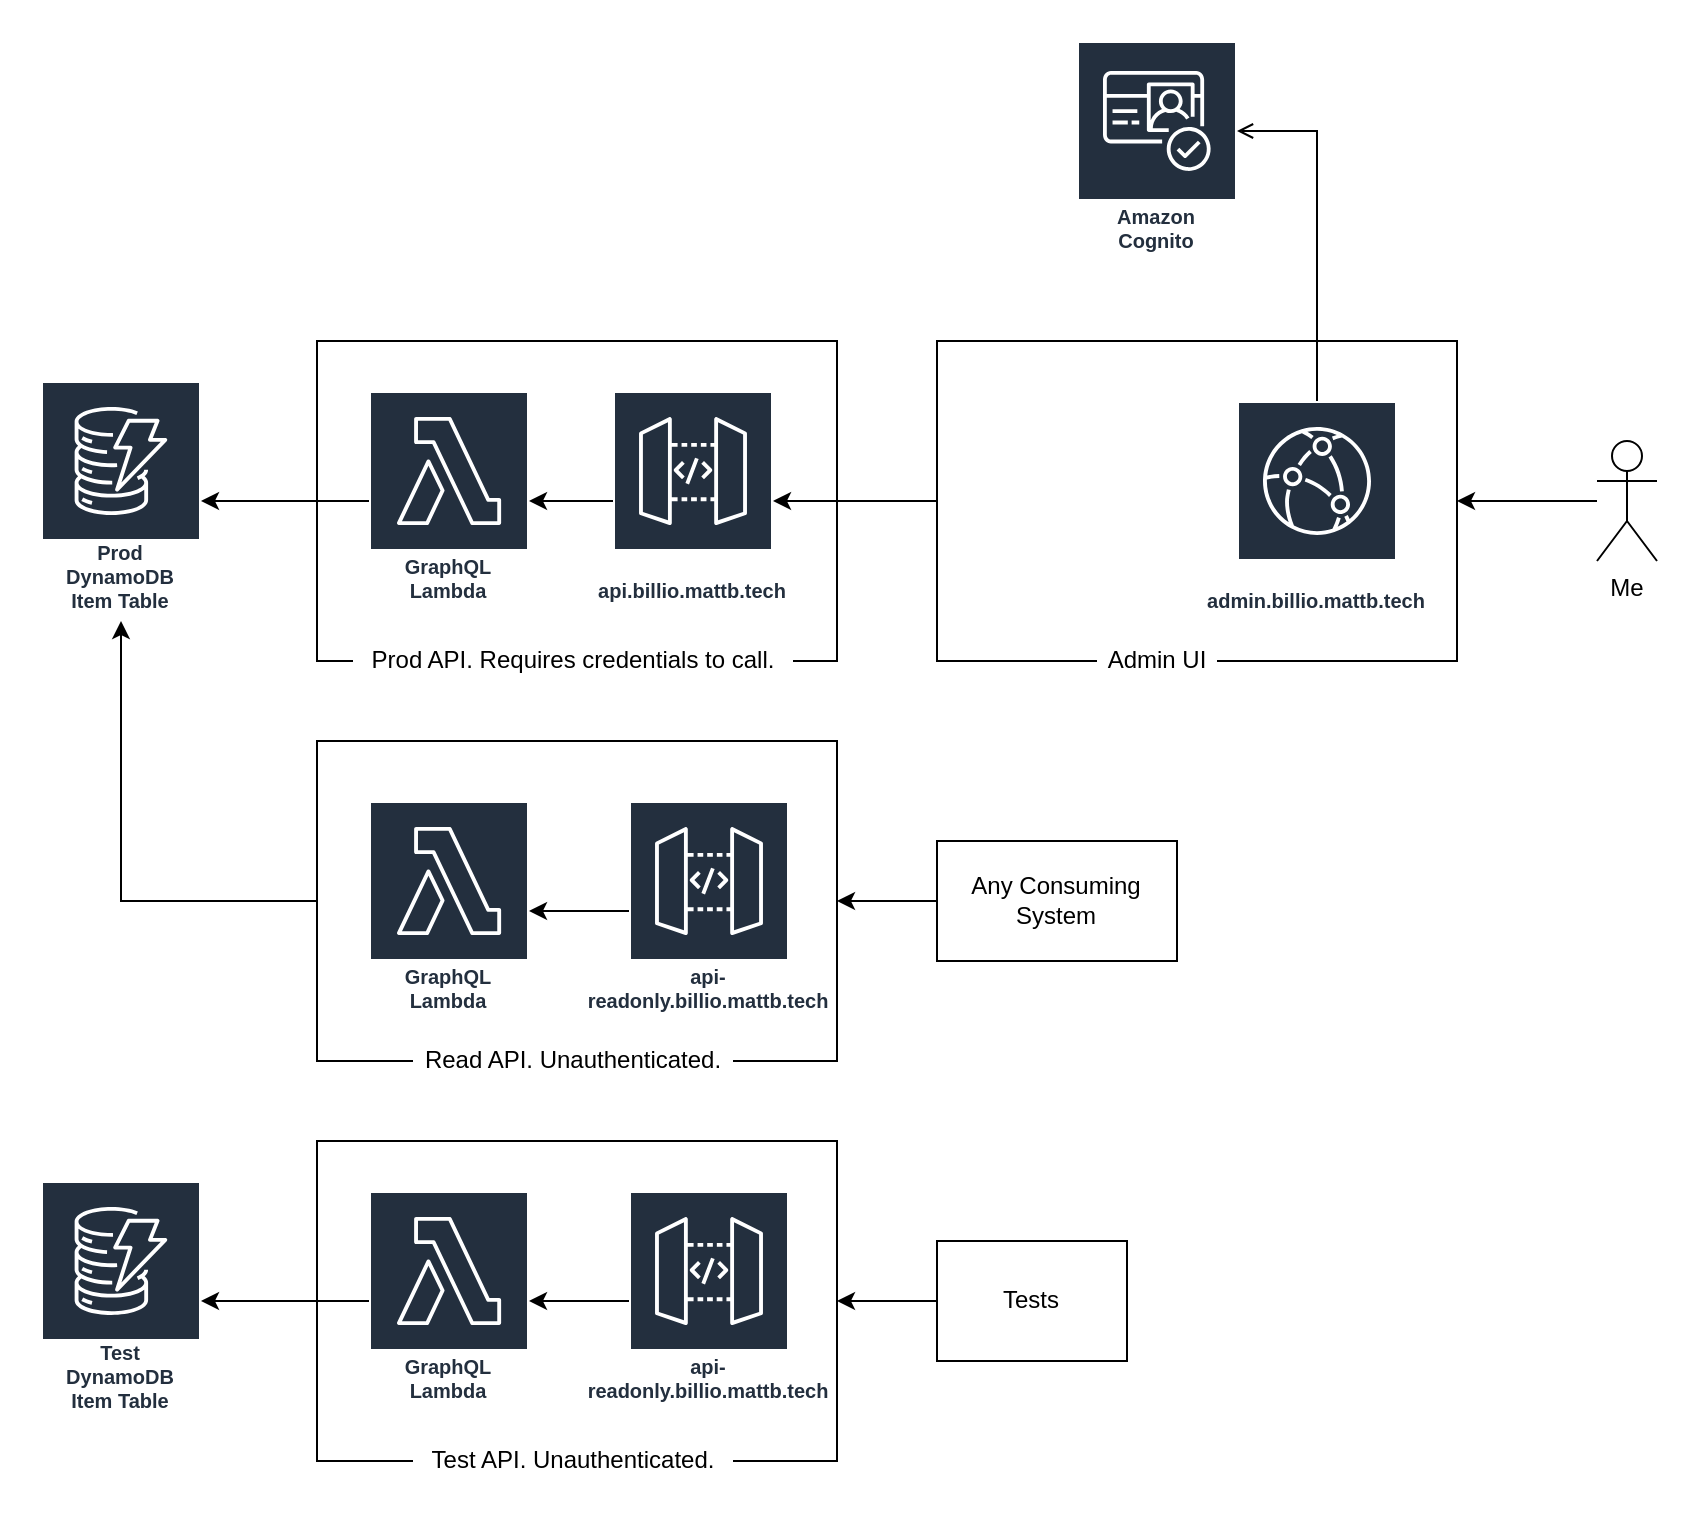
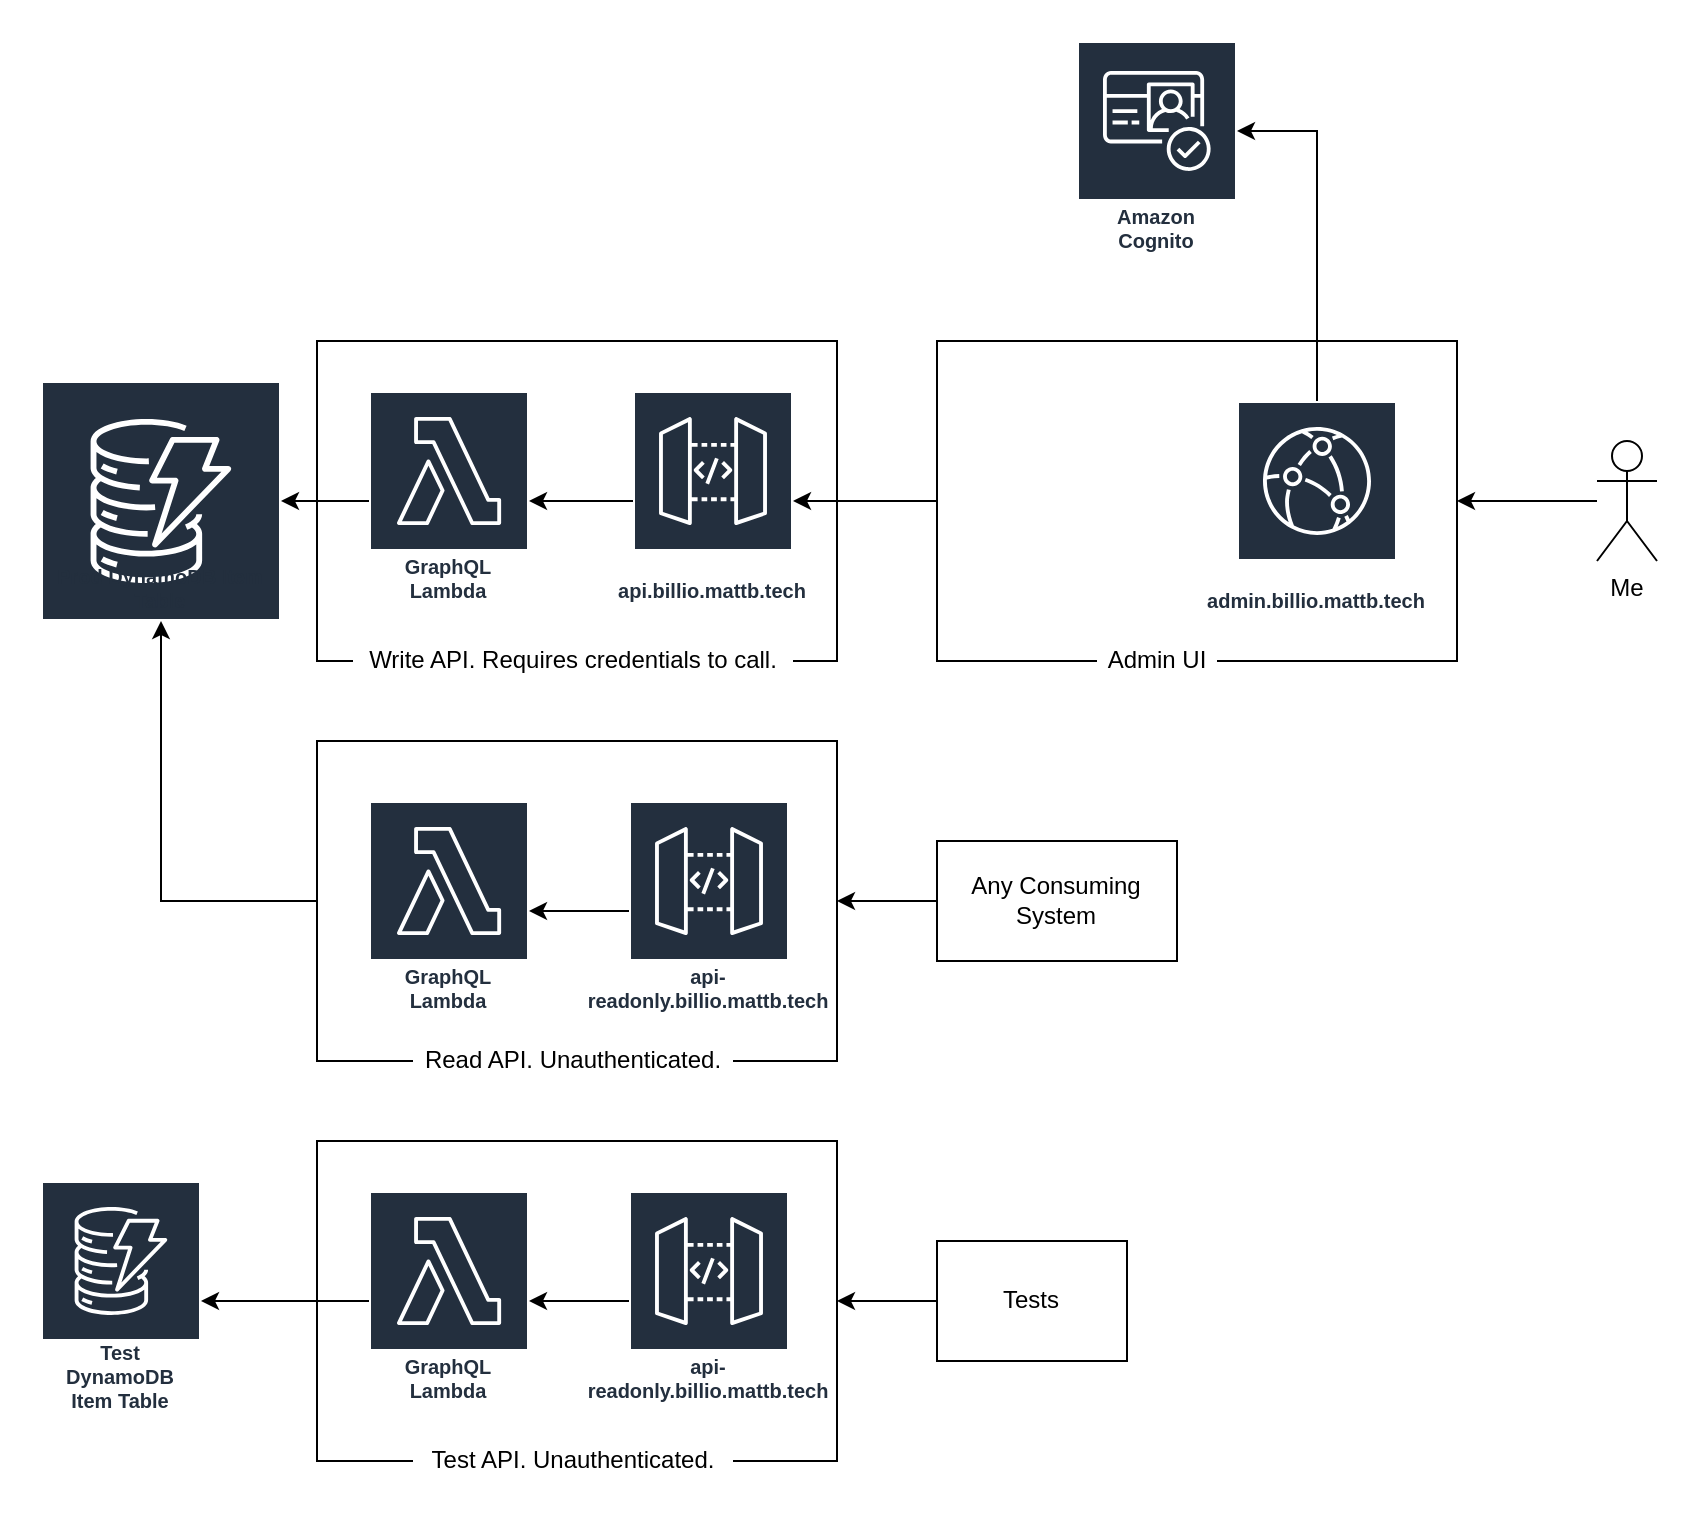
  <mxCell id="0" />
  <mxCell id="1" parent="0" />
  <mxCell id="2" value="" style="rounded=0;whiteSpace=wrap;html=1;fillColor=none;" vertex="1" parent="1"><mxGeometry x="468" y="170" width="260" height="160" as="geometry" /></mxCell>
  <mxCell id="3" value="" style="rounded=0;whiteSpace=wrap;html=1;fillColor=none;" vertex="1" parent="1"><mxGeometry x="158" y="570" width="260" height="160" as="geometry" /></mxCell>
  <mxCell id="4" value="" style="rounded=0;whiteSpace=wrap;html=1;fillColor=none;" vertex="1" parent="1"><mxGeometry x="158" y="370" width="260" height="160" as="geometry" /></mxCell>
  <mxCell id="5" value="" style="rounded=0;whiteSpace=wrap;html=1;fillColor=none;" vertex="1" parent="1"><mxGeometry x="158" y="170" width="260" height="160" as="geometry" /></mxCell>
- <mxCell id="6" value="Prod DynamoDB Item Table" style="outlineConnect=0;fontColor=#232F3E;gradientColor=none;strokeColor=#ffffff;fillColor=#232F3E;dashed=0;verticalLabelPosition=middle;verticalAlign=bottom;align=center;html=1;whiteSpace=wrap;fontSize=10;fontStyle=1;spacing=3;shape=mxgraph.aws4.productIcon;prIcon=mxgraph.aws4.dynamodb;" vertex="1" parent="1"><mxGeometry x="20" y="190" width="80" height="120" as="geometry" /></mxCell>
+ <mxCell id="6" value="Prod DynamoDB Item Table" style="outlineConnect=0;fontColor=#232F3E;gradientColor=none;strokeColor=#ffffff;fillColor=#232F3E;dashed=0;verticalLabelPosition=middle;verticalAlign=bottom;align=center;html=1;whiteSpace=wrap;fontSize=10;fontStyle=1;spacing=3;shape=mxgraph.aws4.productIcon;prIcon=mxgraph.aws4.dynamodb;" vertex="1" parent="1"><mxGeometry x="20" y="190" width="120" height="120" as="geometry" /></mxCell>
  <mxCell id="7" value="" style="edgeStyle=orthogonalEdgeStyle;rounded=0;orthogonalLoop=1;jettySize=auto;html=1;" edge="1" parent="1" source="8" target="6"><mxGeometry relative="1" as="geometry" /></mxCell>
  <mxCell id="8" value="GraphQL Lambda" style="outlineConnect=0;fontColor=#232F3E;gradientColor=none;strokeColor=#ffffff;fillColor=#232F3E;dashed=0;verticalLabelPosition=middle;verticalAlign=bottom;align=center;html=1;whiteSpace=wrap;fontSize=10;fontStyle=1;spacing=3;shape=mxgraph.aws4.productIcon;prIcon=mxgraph.aws4.lambda;" vertex="1" parent="1"><mxGeometry x="184" y="195" width="80" height="110" as="geometry" /></mxCell>
  <mxCell id="9" value="" style="edgeStyle=orthogonalEdgeStyle;rounded=0;orthogonalLoop=1;jettySize=auto;html=1;" edge="1" parent="1" source="10" target="8"><mxGeometry relative="1" as="geometry" /></mxCell>
- <mxCell id="10" value="api.billio.mattb.tech" style="outlineConnect=0;fontColor=#232F3E;gradientColor=none;strokeColor=#ffffff;fillColor=#232F3E;dashed=0;verticalLabelPosition=middle;verticalAlign=bottom;align=center;html=1;whiteSpace=wrap;fontSize=10;fontStyle=1;spacing=3;shape=mxgraph.aws4.productIcon;prIcon=mxgraph.aws4.api_gateway;" vertex="1" parent="1"><mxGeometry x="306" y="195" width="80" height="110" as="geometry" /></mxCell>
- <mxCell id="11" value="Prod API. Requires credentials to call." style="text;html=1;align=center;verticalAlign=middle;resizable=0;points=[];autosize=1;strokeColor=none;fillColor=#ffffff;" vertex="1" parent="1"><mxGeometry x="176" y="320" width="220" height="20" as="geometry" /></mxCell>
+ <mxCell id="10" value="api.billio.mattb.tech" style="outlineConnect=0;fontColor=#232F3E;gradientColor=none;strokeColor=#ffffff;fillColor=#232F3E;dashed=0;verticalLabelPosition=middle;verticalAlign=bottom;align=center;html=1;whiteSpace=wrap;fontSize=10;fontStyle=1;spacing=3;shape=mxgraph.aws4.productIcon;prIcon=mxgraph.aws4.api_gateway;" vertex="1" parent="1"><mxGeometry x="316" y="195" width="80" height="110" as="geometry" /></mxCell>
+ <mxCell id="11" value="Write API. Requires credentials to call." style="text;html=1;align=center;verticalAlign=middle;resizable=0;points=[];autosize=1;strokeColor=none;fillColor=#ffffff;" vertex="1" parent="1"><mxGeometry x="176" y="320" width="220" height="20" as="geometry" /></mxCell>
  <mxCell id="12" value="GraphQL Lambda" style="outlineConnect=0;fontColor=#232F3E;gradientColor=none;strokeColor=#ffffff;fillColor=#232F3E;dashed=0;verticalLabelPosition=middle;verticalAlign=bottom;align=center;html=1;whiteSpace=wrap;fontSize=10;fontStyle=1;spacing=3;shape=mxgraph.aws4.productIcon;prIcon=mxgraph.aws4.lambda;" vertex="1" parent="1"><mxGeometry x="184" y="400" width="80" height="110" as="geometry" /></mxCell>
  <mxCell id="13" value="" style="edgeStyle=orthogonalEdgeStyle;rounded=0;orthogonalLoop=1;jettySize=auto;html=1;" edge="1" parent="1" source="14" target="12"><mxGeometry relative="1" as="geometry" /></mxCell>
  <mxCell id="14" value="api-readonly.billio.mattb.tech" style="outlineConnect=0;fontColor=#232F3E;gradientColor=none;strokeColor=#ffffff;fillColor=#232F3E;dashed=0;verticalLabelPosition=middle;verticalAlign=bottom;align=center;html=1;whiteSpace=wrap;fontSize=10;fontStyle=1;spacing=3;shape=mxgraph.aws4.productIcon;prIcon=mxgraph.aws4.api_gateway;" vertex="1" parent="1"><mxGeometry x="314" y="400" width="80" height="110" as="geometry" /></mxCell>
  <mxCell id="15" style="edgeStyle=orthogonalEdgeStyle;rounded=0;orthogonalLoop=1;jettySize=auto;html=1;exitX=0;exitY=0.5;exitDx=0;exitDy=0;" edge="1" parent="1" source="4" target="6"><mxGeometry relative="1" as="geometry" /></mxCell>
  <mxCell id="16" value="Read API. Unauthenticated." style="text;html=1;align=center;verticalAlign=middle;resizable=0;points=[];autosize=1;strokeColor=none;fillColor=#ffffff;" vertex="1" parent="1"><mxGeometry x="206" y="520" width="160" height="20" as="geometry" /></mxCell>
  <mxCell id="17" value="" style="edgeStyle=orthogonalEdgeStyle;rounded=0;orthogonalLoop=1;jettySize=auto;html=1;" edge="1" parent="1" source="18" target="22"><mxGeometry relative="1" as="geometry" /></mxCell>
  <mxCell id="18" value="GraphQL Lambda" style="outlineConnect=0;fontColor=#232F3E;gradientColor=none;strokeColor=#ffffff;fillColor=#232F3E;dashed=0;verticalLabelPosition=middle;verticalAlign=bottom;align=center;html=1;whiteSpace=wrap;fontSize=10;fontStyle=1;spacing=3;shape=mxgraph.aws4.productIcon;prIcon=mxgraph.aws4.lambda;" vertex="1" parent="1"><mxGeometry x="184" y="595" width="80" height="110" as="geometry" /></mxCell>
  <mxCell id="19" value="" style="edgeStyle=orthogonalEdgeStyle;rounded=0;orthogonalLoop=1;jettySize=auto;html=1;" edge="1" parent="1" source="20" target="18"><mxGeometry relative="1" as="geometry" /></mxCell>
  <mxCell id="20" value="api-readonly.billio.mattb.tech" style="outlineConnect=0;fontColor=#232F3E;gradientColor=none;strokeColor=#ffffff;fillColor=#232F3E;dashed=0;verticalLabelPosition=middle;verticalAlign=bottom;align=center;html=1;whiteSpace=wrap;fontSize=10;fontStyle=1;spacing=3;shape=mxgraph.aws4.productIcon;prIcon=mxgraph.aws4.api_gateway;" vertex="1" parent="1"><mxGeometry x="314" y="595" width="80" height="110" as="geometry" /></mxCell>
  <mxCell id="21" value="Test API. Unauthenticated." style="text;html=1;align=center;verticalAlign=middle;resizable=0;points=[];autosize=1;strokeColor=none;fillColor=#ffffff;" vertex="1" parent="1"><mxGeometry x="206" y="720" width="160" height="20" as="geometry" /></mxCell>
  <mxCell id="22" value="Test DynamoDB Item Table" style="outlineConnect=0;fontColor=#232F3E;gradientColor=none;strokeColor=#ffffff;fillColor=#232F3E;dashed=0;verticalLabelPosition=middle;verticalAlign=bottom;align=center;html=1;whiteSpace=wrap;fontSize=10;fontStyle=1;spacing=3;shape=mxgraph.aws4.productIcon;prIcon=mxgraph.aws4.dynamodb;" vertex="1" parent="1"><mxGeometry x="20" y="590" width="80" height="120" as="geometry" /></mxCell>
  <mxCell id="23" value="" style="edgeStyle=orthogonalEdgeStyle;rounded=0;orthogonalLoop=1;jettySize=auto;html=1;" edge="1" parent="1" source="24" target="4"><mxGeometry relative="1" as="geometry" /></mxCell>
  <mxCell id="24" value="Any Consuming System" style="rounded=0;whiteSpace=wrap;html=1;fillColor=#ffffff;" vertex="1" parent="1"><mxGeometry x="468" y="420" width="120" height="60" as="geometry" /></mxCell>
- <mxCell id="25" value="" style="edgeStyle=orthogonalEdgeStyle;rounded=0;orthogonalLoop=1;jettySize=auto;html=1;endArrow=open;" edge="1" parent="1" source="26" target="33"><mxGeometry relative="1" as="geometry"><mxPoint x="658" y="120" as="targetPoint" /><Array as="points"><mxPoint x="658" y="65" /></Array></mxGeometry></mxCell>
+ <mxCell id="25" value="" style="edgeStyle=orthogonalEdgeStyle;rounded=0;orthogonalLoop=1;jettySize=auto;html=1;" edge="1" parent="1" source="26" target="33"><mxGeometry relative="1" as="geometry"><mxPoint x="658" y="120" as="targetPoint" /><Array as="points"><mxPoint x="658" y="65" /></Array></mxGeometry></mxCell>
  <mxCell id="26" value="admin.billio.mattb.tech" style="outlineConnect=0;fontColor=#232F3E;gradientColor=none;strokeColor=#ffffff;fillColor=#232F3E;dashed=0;verticalLabelPosition=middle;verticalAlign=bottom;align=center;html=1;whiteSpace=wrap;fontSize=10;fontStyle=1;spacing=3;shape=mxgraph.aws4.productIcon;prIcon=mxgraph.aws4.cloudfront;" vertex="1" parent="1"><mxGeometry x="618" y="200" width="80" height="110" as="geometry" /></mxCell>
  <mxCell id="27" value="" style="edgeStyle=orthogonalEdgeStyle;rounded=0;orthogonalLoop=1;jettySize=auto;html=1;" edge="1" parent="1" source="2" target="10"><mxGeometry relative="1" as="geometry" /></mxCell>
  <mxCell id="28" value="Admin UI" style="text;html=1;align=center;verticalAlign=middle;resizable=0;points=[];autosize=1;strokeColor=none;fillColor=#ffffff;" vertex="1" parent="1"><mxGeometry x="548" y="320" width="60" height="20" as="geometry" /></mxCell>
  <mxCell id="29" value="" style="edgeStyle=orthogonalEdgeStyle;rounded=0;orthogonalLoop=1;jettySize=auto;html=1;" edge="1" parent="1" source="30" target="2"><mxGeometry relative="1" as="geometry" /></mxCell>
  <mxCell id="30" value="Me" style="shape=umlActor;verticalLabelPosition=bottom;verticalAlign=top;html=1;outlineConnect=0;fillColor=#ffffff;" vertex="1" parent="1"><mxGeometry x="798" y="220" width="30" height="60" as="geometry" /></mxCell>
  <mxCell id="31" value="" style="edgeStyle=orthogonalEdgeStyle;rounded=0;orthogonalLoop=1;jettySize=auto;html=1;" edge="1" parent="1" source="32" target="3"><mxGeometry relative="1" as="geometry" /></mxCell>
  <mxCell id="32" value="Tests" style="rounded=0;whiteSpace=wrap;html=1;fillColor=#ffffff;" vertex="1" parent="1"><mxGeometry x="468" y="620" width="95" height="60" as="geometry" /></mxCell>
  <mxCell id="33" value="Amazon Cognito" style="outlineConnect=0;fontColor=#232F3E;gradientColor=none;strokeColor=#ffffff;fillColor=#232F3E;dashed=0;verticalLabelPosition=middle;verticalAlign=bottom;align=center;html=1;whiteSpace=wrap;fontSize=10;fontStyle=1;spacing=3;shape=mxgraph.aws4.productIcon;prIcon=mxgraph.aws4.cognito;" vertex="1" parent="1"><mxGeometry x="538" y="20" width="80" height="110" as="geometry" /></mxCell>
